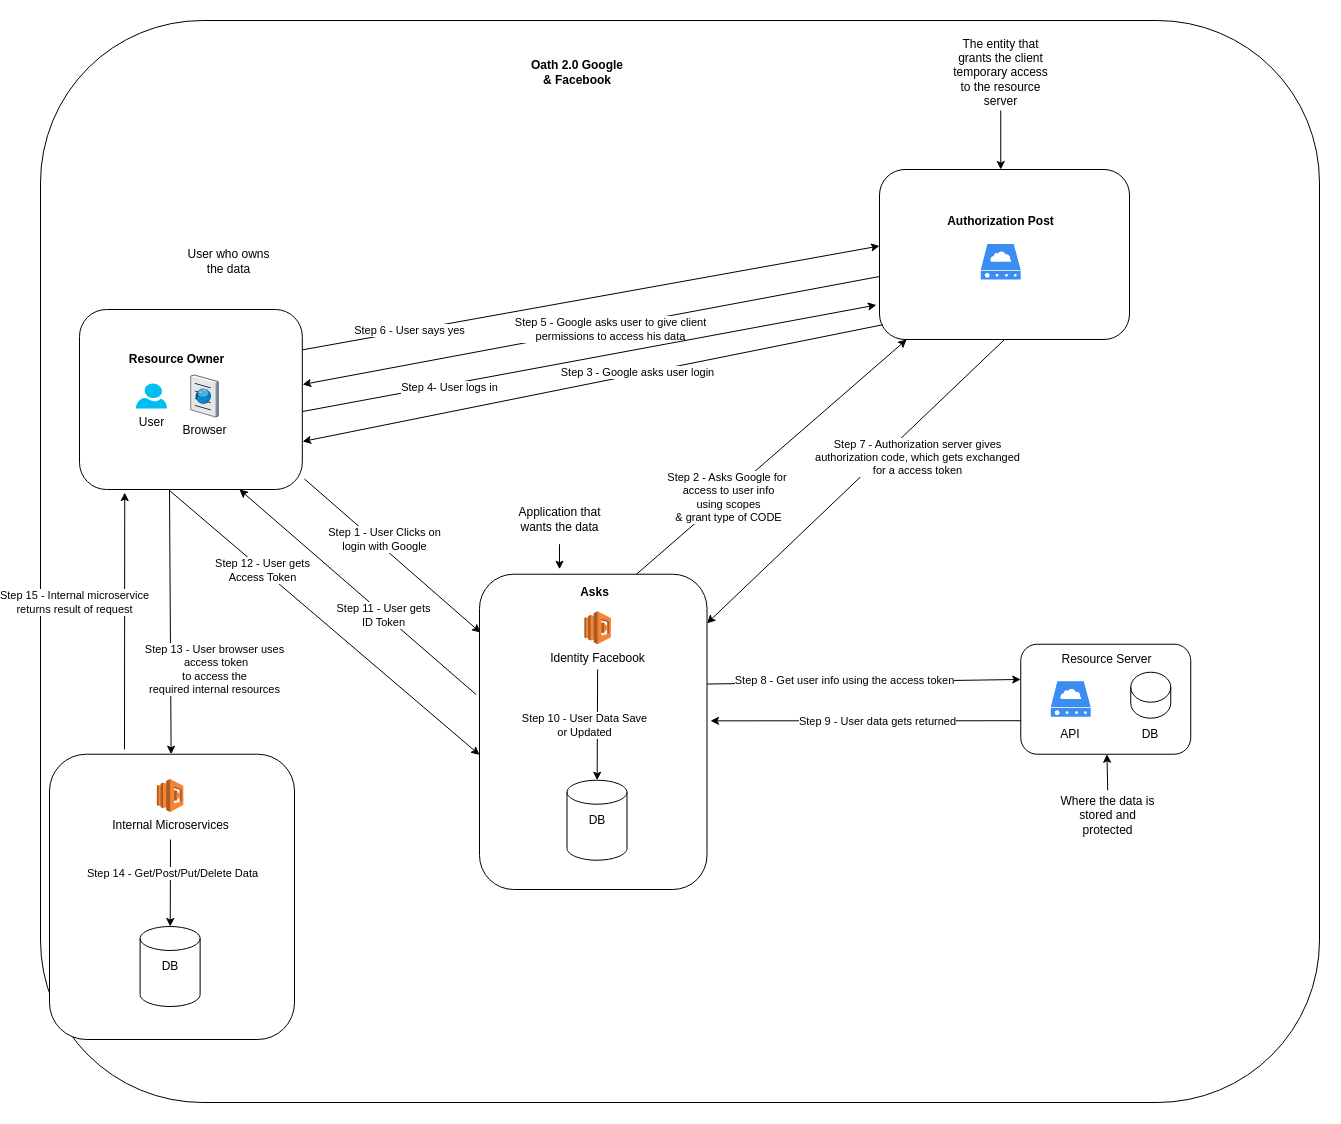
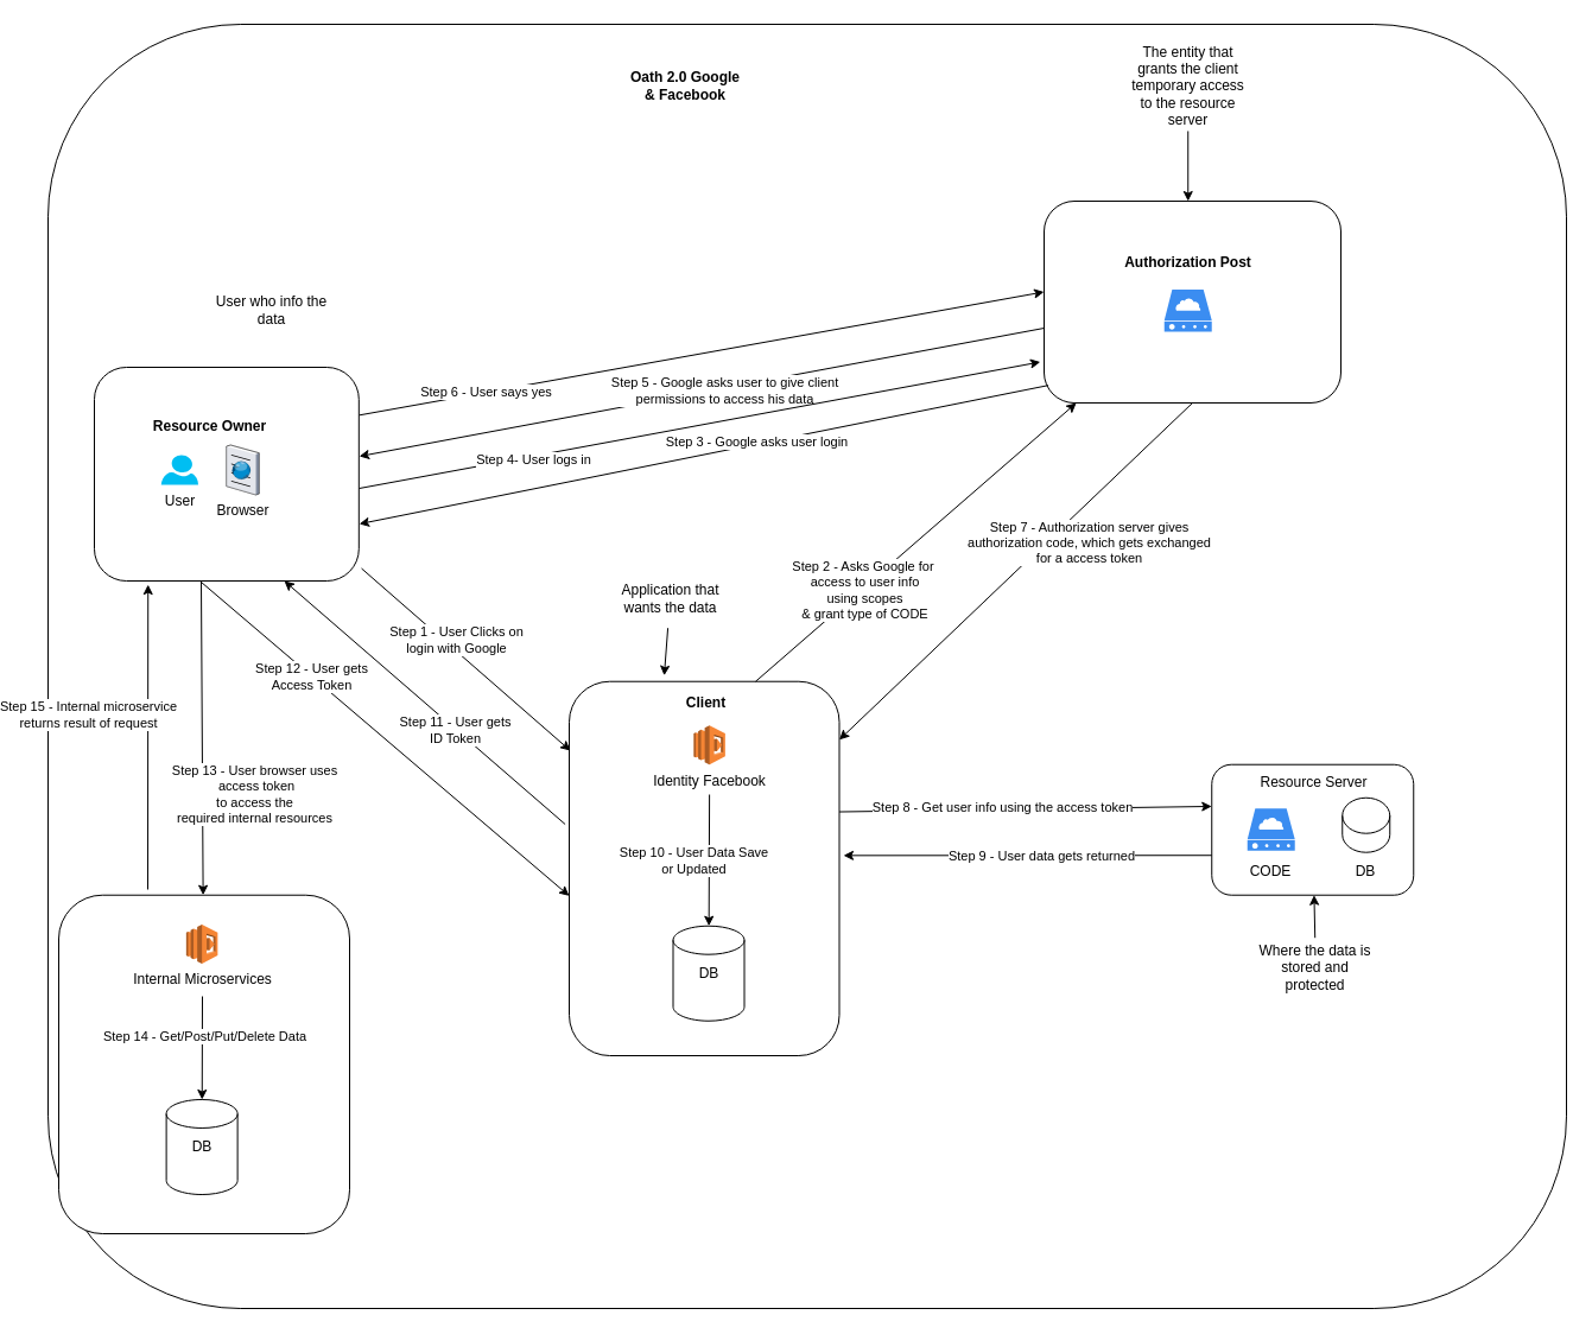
  <mxCell id="0" />
  <mxCell id="1" parent="0" />
  <mxCell id="2" value="" style="rounded=1;whiteSpace=wrap;html=1;fillColor=#FFFFFF;" parent="1" vertex="1"><mxGeometry x="20" y="20" width="1279" height="1082" as="geometry" /></mxCell>
  <mxCell id="3" value="" style="rounded=1;whiteSpace=wrap;html=1;fillColor=#FFFFFF;" parent="1" vertex="1"><mxGeometry x="59" y="309" width="222.82" height="180" as="geometry" /></mxCell>
  <mxCell id="4" value="Oath 2.0 Google &amp;amp; Facebook" style="text;html=1;strokeColor=none;fillColor=none;align=center;verticalAlign=middle;whiteSpace=wrap;rounded=0;fontStyle=1" parent="1" vertex="1"><mxGeometry x="506.5" y="62" width="100" height="20" as="geometry" /></mxCell>
  <mxCell id="5" value="Resource Owner" style="text;html=1;strokeColor=none;fillColor=none;align=center;verticalAlign=middle;whiteSpace=wrap;rounded=0;fontStyle=1" parent="1" vertex="1"><mxGeometry x="99" y="349" width="115" height="20" as="geometry" /></mxCell>
  <mxCell id="6" value="" style="rounded=1;whiteSpace=wrap;html=1;fillColor=#FFFFFF;" parent="1" vertex="1"><mxGeometry x="459" y="573.72" width="227.5" height="315.28" as="geometry" /></mxCell>
  <mxCell id="7" value="" style="rounded=1;whiteSpace=wrap;html=1;fillColor=#FFFFFF;" parent="1" vertex="1"><mxGeometry x="1000.25" y="643.72" width="170" height="110" as="geometry" /></mxCell>
  <mxCell id="8" value="User" style="verticalLabelPosition=bottom;html=1;verticalAlign=top;align=center;strokeColor=none;fillColor=#00BEF2;shape=mxgraph.azure.user;" parent="1" vertex="1"><mxGeometry x="115.25" y="382.97" width="31.25" height="25" as="geometry" /></mxCell>
  <mxCell id="9" value="Identity Facebook" style="outlineConnect=0;dashed=0;verticalLabelPosition=bottom;verticalAlign=top;align=center;html=1;shape=mxgraph.aws3.lambda;fillColor=#F58534;gradientColor=none;" parent="1" vertex="1"><mxGeometry x="563.87" y="610.72" width="26.5" height="33" as="geometry" /></mxCell>
- <mxCell id="10" value="Asks" style="text;html=1;strokeColor=none;fillColor=none;align=center;verticalAlign=middle;whiteSpace=wrap;rounded=0;fontStyle=1" parent="1" vertex="1"><mxGeometry x="517.25" y="581.72" width="115" height="20" as="geometry" /></mxCell>
+ <mxCell id="10" value="Client" style="text;html=1;strokeColor=none;fillColor=none;align=center;verticalAlign=middle;whiteSpace=wrap;rounded=0;fontStyle=1" parent="1" vertex="1"><mxGeometry x="517.25" y="581.72" width="115" height="20" as="geometry" /></mxCell>
  <mxCell id="11" value="Resource Server" style="text;html=1;strokeColor=none;fillColor=none;align=center;verticalAlign=middle;whiteSpace=wrap;rounded=0;" parent="1" vertex="1"><mxGeometry x="1029.25" y="648.72" width="115" height="20" as="geometry" /></mxCell>
  <mxCell id="12" value="" style="html=1;aspect=fixed;strokeColor=none;shadow=0;align=center;verticalAlign=top;fillColor=#3B8DF1;shape=mxgraph.gcp2.cloud_server" parent="1" vertex="1"><mxGeometry x="1030.25" y="680.72" width="40" height="35.6" as="geometry" /></mxCell>
- <mxCell id="13" value="API" style="text;html=1;strokeColor=none;fillColor=none;align=center;verticalAlign=middle;whiteSpace=wrap;rounded=0;" parent="1" vertex="1"><mxGeometry x="1030.25" y="724.22" width="40" height="20" as="geometry" /></mxCell>
+ <mxCell id="13" value="CODE" style="text;html=1;strokeColor=none;fillColor=none;align=center;verticalAlign=middle;whiteSpace=wrap;rounded=0;" parent="1" vertex="1"><mxGeometry x="1030.25" y="724.22" width="40" height="20" as="geometry" /></mxCell>
  <mxCell id="14" value="" style="shape=cylinder2;whiteSpace=wrap;html=1;boundedLbl=1;backgroundOutline=1;size=15;fillColor=#FFFFFF;" parent="1" vertex="1"><mxGeometry x="1110.25" y="671.72" width="40" height="46" as="geometry" /></mxCell>
  <mxCell id="15" value="DB" style="text;html=1;strokeColor=none;fillColor=none;align=center;verticalAlign=middle;whiteSpace=wrap;rounded=0;" parent="1" vertex="1"><mxGeometry x="1110.25" y="724.22" width="40" height="20" as="geometry" /></mxCell>
- <mxCell id="16" value="User who owns the data" style="text;html=1;strokeColor=none;fillColor=none;align=center;verticalAlign=middle;whiteSpace=wrap;rounded=0;" parent="1" vertex="1"><mxGeometry x="159" y="235.7" width="98.75" height="50" as="geometry" /></mxCell>
+ <mxCell id="16" value="User who info the data" style="text;html=1;strokeColor=none;fillColor=none;align=center;verticalAlign=middle;whiteSpace=wrap;rounded=0;" parent="1" vertex="1"><mxGeometry x="159" y="235.7" width="98.75" height="50" as="geometry" /></mxCell>
  <mxCell id="17" value="" style="endArrow=classic;html=1;entryX=0.5;entryY=0;entryDx=0;entryDy=0;" parent="1" edge="1"><mxGeometry width="50" height="50" relative="1" as="geometry"><mxPoint x="155.315" y="296.7" as="sourcePoint" /><mxPoint x="155.315" y="296.7" as="targetPoint" /></mxGeometry></mxCell>
- <mxCell id="18" value="Application that wants the data" style="text;html=1;strokeColor=none;fillColor=none;align=center;verticalAlign=middle;whiteSpace=wrap;rounded=0;" parent="1" vertex="1"><mxGeometry x="489.63" y="493.7" width="98.75" height="50" as="geometry" /></mxCell>
+ <mxCell id="18" value="Application that wants the data" style="text;html=1;strokeColor=none;fillColor=none;align=center;verticalAlign=middle;whiteSpace=wrap;rounded=0;" parent="1" vertex="1"><mxGeometry x="494.63" y="478.7" width="98.75" height="50" as="geometry" /></mxCell>
  <mxCell id="19" value="" style="endArrow=classic;html=1;entryX=0.5;entryY=0;entryDx=0;entryDy=0;" parent="1" source="18" edge="1"><mxGeometry width="50" height="50" relative="1" as="geometry"><mxPoint x="538.38" y="569.7" as="sourcePoint" /><mxPoint x="539.01" y="568.72" as="targetPoint" /></mxGeometry></mxCell>
  <mxCell id="20" value="Where the data is stored and protected" style="text;html=1;strokeColor=none;fillColor=none;align=center;verticalAlign=middle;whiteSpace=wrap;rounded=0;" parent="1" vertex="1"><mxGeometry x="1038.38" y="789.72" width="98.75" height="50" as="geometry" /></mxCell>
  <mxCell id="21" value="" style="endArrow=classic;html=1;" parent="1" source="20" target="7" edge="1"><mxGeometry width="50" height="50" relative="1" as="geometry"><mxPoint x="375.876" y="599.72" as="sourcePoint" /><mxPoint x="375.88" y="658.74" as="targetPoint" /></mxGeometry></mxCell>
  <mxCell id="22" value="" style="rounded=1;whiteSpace=wrap;html=1;fillColor=#FFFFFF;" parent="1" vertex="1"><mxGeometry x="859" y="169" width="250" height="170" as="geometry" /></mxCell>
  <mxCell id="23" value="Authorization Post" style="text;html=1;strokeColor=none;fillColor=none;align=center;verticalAlign=middle;whiteSpace=wrap;rounded=0;fontStyle=1" parent="1" vertex="1"><mxGeometry x="919" y="211.22" width="122.5" height="20" as="geometry" /></mxCell>
  <mxCell id="24" value="The entity that grants the client temporary access to the resource server" style="text;html=1;strokeColor=none;fillColor=none;align=center;verticalAlign=middle;whiteSpace=wrap;rounded=0;" parent="1" vertex="1"><mxGeometry x="930.88" y="34.02" width="98.75" height="75.96" as="geometry" /></mxCell>
  <mxCell id="25" value="" style="endArrow=classic;html=1;entryX=0.5;entryY=0;entryDx=0;entryDy=0;" parent="1" source="24" edge="1"><mxGeometry width="50" height="50" relative="1" as="geometry"><mxPoint x="979.63" y="169.98" as="sourcePoint" /><mxPoint x="980.26" y="169" as="targetPoint" /></mxGeometry></mxCell>
  <mxCell id="26" value="" style="html=1;aspect=fixed;strokeColor=none;shadow=0;align=center;verticalAlign=top;fillColor=#3B8DF1;shape=mxgraph.gcp2.cloud_server" parent="1" vertex="1"><mxGeometry x="960.25" y="243.4" width="40" height="35.6" as="geometry" /></mxCell>
  <mxCell id="27" value="" style="endArrow=classic;html=1;entryX=1;entryY=0.75;entryDx=0;entryDy=0;exitX=0.014;exitY=0.913;exitDx=0;exitDy=0;exitPerimeter=0;" parent="1" source="22" edge="1"><mxGeometry width="50" height="50" relative="1" as="geometry"><mxPoint x="859" y="279.019" as="sourcePoint" /><mxPoint x="282.13" y="441" as="targetPoint" /></mxGeometry></mxCell>
  <mxCell id="28" value="Step 3 - Google asks user login" style="edgeLabel;html=1;align=center;verticalAlign=middle;resizable=0;points=[];" parent="27" vertex="1" connectable="0"><mxGeometry x="-0.152" y="-2" relative="1" as="geometry"><mxPoint as="offset" /></mxGeometry></mxCell>
  <mxCell id="29" value="" style="endArrow=classic;html=1;exitX=1.006;exitY=0.934;exitDx=0;exitDy=0;exitPerimeter=0;" parent="1" edge="1"><mxGeometry width="50" height="50" relative="1" as="geometry"><mxPoint x="284.037" y="478.473" as="sourcePoint" /><mxPoint x="460" y="632.069" as="targetPoint" /></mxGeometry></mxCell>
  <mxCell id="30" value="Step 1 - User Clicks on &lt;br&gt;login with Google" style="edgeLabel;html=1;align=center;verticalAlign=middle;resizable=0;points=[];" parent="29" vertex="1" connectable="0"><mxGeometry x="-0.324" relative="1" as="geometry"><mxPoint x="19.61" y="7.9" as="offset" /></mxGeometry></mxCell>
  <mxCell id="31" value="" style="endArrow=classic;html=1;exitX=0;exitY=0.5;exitDx=0;exitDy=0;entryX=1;entryY=0.25;entryDx=0;entryDy=0;" parent="1" edge="1"><mxGeometry width="50" height="50" relative="1" as="geometry"><mxPoint x="859" y="276" as="sourcePoint" /><mxPoint x="282.13" y="384" as="targetPoint" /></mxGeometry></mxCell>
  <mxCell id="32" value="Step 5 - Google asks user to give client &lt;br&gt;permissions to access his data" style="edgeLabel;html=1;align=center;verticalAlign=middle;resizable=0;points=[];" parent="31" vertex="1" connectable="0"><mxGeometry x="-0.152" y="-2" relative="1" as="geometry"><mxPoint x="-24.88" y="9.14" as="offset" /></mxGeometry></mxCell>
  <mxCell id="33" value="" style="endArrow=classic;html=1;exitX=0.5;exitY=1;exitDx=0;exitDy=0;" parent="1" source="22" target="6" edge="1"><mxGeometry width="50" height="50" relative="1" as="geometry"><mxPoint x="1021.999" y="339" as="sourcePoint" /><mxPoint x="849" y="513.02" as="targetPoint" /></mxGeometry></mxCell>
  <mxCell id="34" value="Step 7 - Authorization server gives &lt;br&gt;authorization code, which gets exchanged &lt;br&gt;for a access token" style="edgeLabel;html=1;align=center;verticalAlign=middle;resizable=0;points=[];" parent="33" vertex="1" connectable="0"><mxGeometry x="-0.152" y="-2" relative="1" as="geometry"><mxPoint x="39.31" y="-0.8" as="offset" /></mxGeometry></mxCell>
  <mxCell id="35" value="" style="endArrow=classic;html=1;exitX=1;exitY=0.5;exitDx=0;exitDy=0;entryX=0;entryY=0.75;entryDx=0;entryDy=0;" parent="1" edge="1"><mxGeometry width="50" height="50" relative="1" as="geometry"><mxPoint x="282.13" y="411" as="sourcePoint" /><mxPoint x="855.87" y="304.51" as="targetPoint" /></mxGeometry></mxCell>
  <mxCell id="36" value="Step 4- User logs in" style="edgeLabel;html=1;align=center;verticalAlign=middle;resizable=0;points=[];" parent="35" vertex="1" connectable="0"><mxGeometry x="-0.152" y="-2" relative="1" as="geometry"><mxPoint x="-97.06" y="19.04" as="offset" /></mxGeometry></mxCell>
  <mxCell id="37" value="" style="endArrow=classic;html=1;" parent="1" edge="1"><mxGeometry width="50" height="50" relative="1" as="geometry"><mxPoint x="282.13" y="349.32" as="sourcePoint" /><mxPoint x="859" y="245.497" as="targetPoint" /></mxGeometry></mxCell>
  <mxCell id="38" value="Step 6 - User says yes" style="edgeLabel;html=1;align=center;verticalAlign=middle;resizable=0;points=[];" parent="37" vertex="1" connectable="0"><mxGeometry x="-0.152" y="-2" relative="1" as="geometry"><mxPoint x="-138.55" y="21.82" as="offset" /></mxGeometry></mxCell>
  <mxCell id="39" value="DB" style="shape=cylinder2;whiteSpace=wrap;html=1;boundedLbl=1;backgroundOutline=1;size=11.985;fillColor=#FFFFFF;" parent="1" vertex="1"><mxGeometry x="546.5" y="779.72" width="60" height="80" as="geometry" /></mxCell>
  <mxCell id="40" value="" style="endArrow=classic;html=1;" parent="1" target="39" edge="1"><mxGeometry width="50" height="50" relative="1" as="geometry"><mxPoint x="577.12" y="669" as="sourcePoint" /><mxPoint x="374.62" y="749.7" as="targetPoint" /></mxGeometry></mxCell>
  <mxCell id="41" value="Step 10 - User Data Save &lt;br&gt;or Updated" style="edgeLabel;html=1;align=center;verticalAlign=middle;resizable=0;points=[];" parent="40" vertex="1" connectable="0"><mxGeometry x="-0.419" y="-4" relative="1" as="geometry"><mxPoint x="-9.12" y="23.47" as="offset" /></mxGeometry></mxCell>
  <mxCell id="42" value="" style="endArrow=classic;html=1;exitX=0.69;exitY=0;exitDx=0;exitDy=0;exitPerimeter=0;" parent="1" source="6" target="22" edge="1"><mxGeometry width="50" height="50" relative="1" as="geometry"><mxPoint x="679" y="529" as="sourcePoint" /><mxPoint x="729" y="479" as="targetPoint" /></mxGeometry></mxCell>
  <mxCell id="43" value="Step 2 - Asks Google for&amp;nbsp;&lt;br&gt;access to user info&lt;br&gt;using scopes&lt;br&gt;&amp;amp; grant type of CODE" style="edgeLabel;html=1;align=center;verticalAlign=middle;resizable=0;points=[];" parent="42" vertex="1" connectable="0"><mxGeometry x="-0.331" y="-2" relative="1" as="geometry"><mxPoint as="offset" /></mxGeometry></mxCell>
  <mxCell id="44" value="" style="endArrow=classic;html=1;" parent="1" edge="1"><mxGeometry width="50" height="50" relative="1" as="geometry"><mxPoint x="686.5" y="683.537" as="sourcePoint" /><mxPoint x="1000.25" y="678.96" as="targetPoint" /></mxGeometry></mxCell>
  <mxCell id="45" value="Step 8 - Get user info using the access token" style="edgeLabel;html=1;align=center;verticalAlign=middle;resizable=0;points=[];" parent="44" vertex="1" connectable="0"><mxGeometry x="-0.128" y="3" relative="1" as="geometry"><mxPoint y="1" as="offset" /></mxGeometry></mxCell>
  <mxCell id="46" value="" style="endArrow=classic;html=1;exitX=0;exitY=0.25;exitDx=0;exitDy=0;entryX=1.014;entryY=0.368;entryDx=0;entryDy=0;entryPerimeter=0;" parent="1" edge="1"><mxGeometry width="50" height="50" relative="1" as="geometry"><mxPoint x="1000.25" y="720.22" as="sourcePoint" /><mxPoint x="690" y="720.343" as="targetPoint" /></mxGeometry></mxCell>
  <mxCell id="47" value="Step 9 - User data gets returned" style="edgeLabel;html=1;align=center;verticalAlign=middle;resizable=0;points=[];" parent="46" vertex="1" connectable="0"><mxGeometry x="-0.128" y="3" relative="1" as="geometry"><mxPoint x="-8.96" y="-2.55" as="offset" /></mxGeometry></mxCell>
  <mxCell id="48" value="Browser" style="verticalLabelPosition=bottom;aspect=fixed;html=1;verticalAlign=top;strokeColor=none;align=center;outlineConnect=0;shape=mxgraph.citrix.browser;fillColor=#FFFFFF;" parent="1" vertex="1"><mxGeometry x="170.25" y="374.49" width="27.5" height="41.97" as="geometry" /></mxCell>
  <mxCell id="49" value="" style="endArrow=classic;html=1;exitX=-0.015;exitY=0.426;exitDx=0;exitDy=0;exitPerimeter=0;" parent="1" edge="1"><mxGeometry width="50" height="50" relative="1" as="geometry"><mxPoint x="455.587" y="694.029" as="sourcePoint" /><mxPoint x="219" y="489" as="targetPoint" /></mxGeometry></mxCell>
  <mxCell id="50" value="Step 11 - User gets &lt;br&gt;ID Token" style="edgeLabel;html=1;align=center;verticalAlign=middle;resizable=0;points=[];" parent="49" vertex="1" connectable="0"><mxGeometry x="-0.324" relative="1" as="geometry"><mxPoint x="-12.49" y="-9.69" as="offset" /></mxGeometry></mxCell>
  <mxCell id="51" value="" style="rounded=1;whiteSpace=wrap;html=1;fillColor=#FFFFFF;" parent="1" vertex="1"><mxGeometry x="29" y="753.72" width="245" height="285.28" as="geometry" /></mxCell>
  <mxCell id="52" value="" style="endArrow=classic;html=1;entryX=0;entryY=0.573;entryDx=0;entryDy=0;entryPerimeter=0;" parent="1" target="6" edge="1"><mxGeometry width="50" height="50" relative="1" as="geometry"><mxPoint x="149" y="490" as="sourcePoint" /><mxPoint x="229" y="499" as="targetPoint" /></mxGeometry></mxCell>
  <mxCell id="53" value="Step 12 - User gets &lt;br&gt;Access Token" style="edgeLabel;html=1;align=center;verticalAlign=middle;resizable=0;points=[];" parent="52" vertex="1" connectable="0"><mxGeometry x="-0.324" relative="1" as="geometry"><mxPoint x="-12.49" y="-9.69" as="offset" /></mxGeometry></mxCell>
  <mxCell id="54" value="Internal Microservices" style="outlineConnect=0;dashed=0;verticalLabelPosition=bottom;verticalAlign=top;align=center;html=1;shape=mxgraph.aws3.lambda;fillColor=#F58534;gradientColor=none;" parent="1" vertex="1"><mxGeometry x="136.37" y="778.44" width="26.5" height="33" as="geometry" /></mxCell>
  <mxCell id="55" value="DB" style="shape=cylinder2;whiteSpace=wrap;html=1;boundedLbl=1;backgroundOutline=1;size=11.985;fillColor=#FFFFFF;" parent="1" vertex="1"><mxGeometry x="119.62" y="926" width="60" height="80" as="geometry" /></mxCell>
  <mxCell id="56" value="" style="endArrow=classic;html=1;" parent="1" target="55" edge="1"><mxGeometry width="50" height="50" relative="1" as="geometry"><mxPoint x="150" y="839" as="sourcePoint" /><mxPoint x="-52.88" y="969.7" as="targetPoint" /></mxGeometry></mxCell>
  <mxCell id="57" value="Step 14 - Get/Post/Put/Delete Data" style="edgeLabel;html=1;align=center;verticalAlign=middle;resizable=0;points=[];" parent="56" vertex="1" connectable="0"><mxGeometry x="-0.249" y="2" relative="1" as="geometry"><mxPoint as="offset" /></mxGeometry></mxCell>
  <mxCell id="58" value="" style="endArrow=classic;html=1;" parent="1" target="51" edge="1"><mxGeometry width="50" height="50" relative="1" as="geometry"><mxPoint x="149" y="489" as="sourcePoint" /><mxPoint x="469" y="764.375" as="targetPoint" /></mxGeometry></mxCell>
  <mxCell id="59" value="Step 13 - User browser uses&lt;br&gt;&amp;nbsp;access token&lt;br&gt;to access the &lt;br&gt;required internal resources" style="edgeLabel;html=1;align=center;verticalAlign=middle;resizable=0;points=[];" parent="58" vertex="1" connectable="0"><mxGeometry x="-0.324" relative="1" as="geometry"><mxPoint x="44.41" y="90.56" as="offset" /></mxGeometry></mxCell>
  <mxCell id="60" value="" style="endArrow=classic;html=1;entryX=0.203;entryY=1.017;entryDx=0;entryDy=0;entryPerimeter=0;" parent="1" target="3" edge="1"><mxGeometry width="50" height="50" relative="1" as="geometry"><mxPoint x="104" y="749" as="sourcePoint" /><mxPoint x="-151" y="589" as="targetPoint" /></mxGeometry></mxCell>
  <mxCell id="61" value="Step 15 - Internal microservice&lt;br&gt;returns result of request" style="edgeLabel;html=1;align=center;verticalAlign=middle;resizable=0;points=[];" parent="60" vertex="1" connectable="0"><mxGeometry x="-0.324" relative="1" as="geometry"><mxPoint x="-50.08" y="-60.61" as="offset" /></mxGeometry></mxCell>
